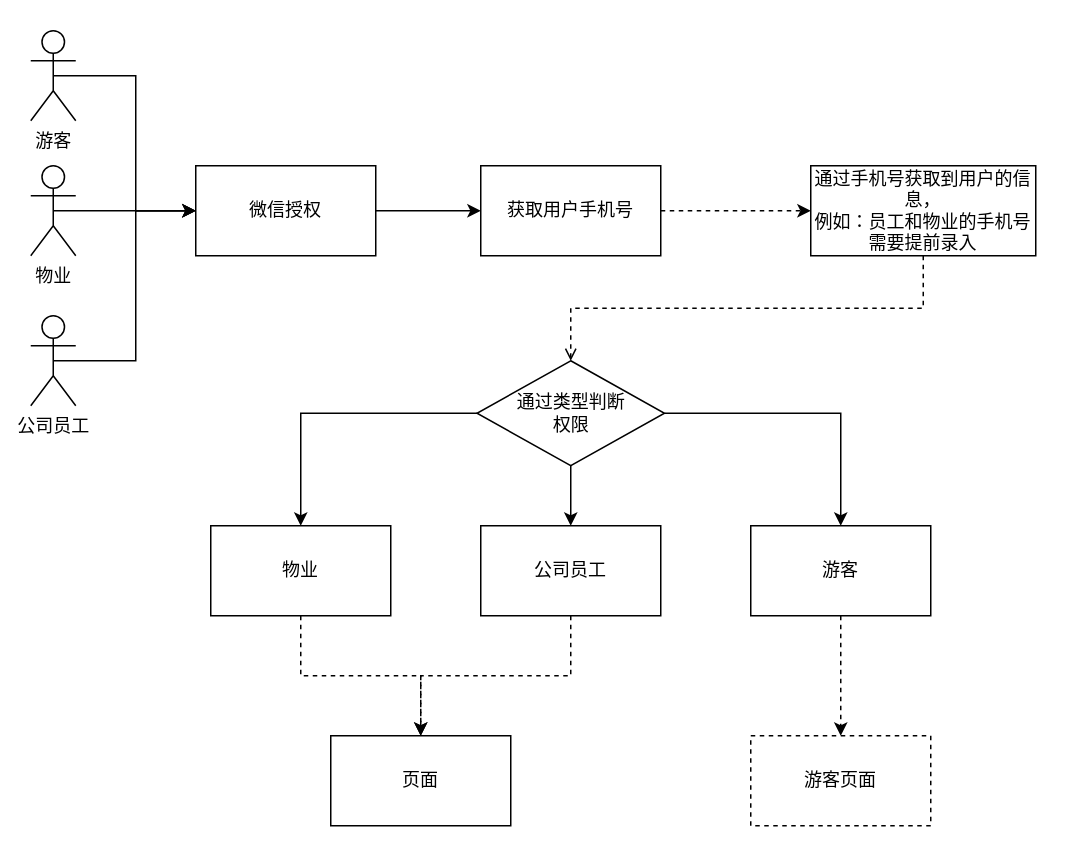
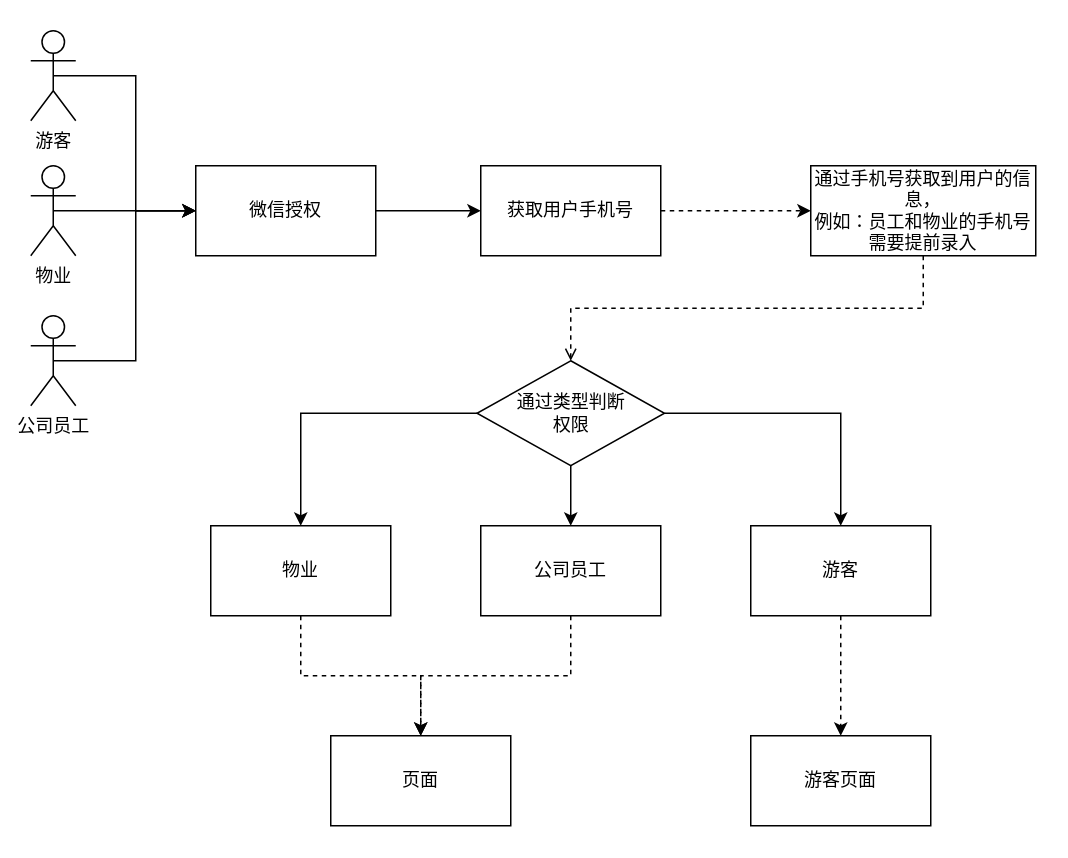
  <mxCell id="0" />
  <mxCell id="1" parent="0" />
  <mxCell id="2" style="edgeStyle=orthogonalEdgeStyle;rounded=0;orthogonalLoop=1;jettySize=auto;html=1;exitX=0.5;exitY=0.5;exitDx=0;exitDy=0;exitPerimeter=0;entryX=0;entryY=0.5;entryDx=0;entryDy=0;" edge="1" parent="1" source="3" target="9"><mxGeometry relative="1" as="geometry" /></mxCell>
  <mxCell id="3" value="游客" style="shape=umlActor;verticalLabelPosition=bottom;verticalAlign=top;html=1;outlineConnect=0;" vertex="1" parent="1"><mxGeometry x="20" y="20" width="30" height="60" as="geometry" /></mxCell>
  <mxCell id="4" style="edgeStyle=orthogonalEdgeStyle;rounded=0;orthogonalLoop=1;jettySize=auto;html=1;exitX=0.5;exitY=0.5;exitDx=0;exitDy=0;exitPerimeter=0;" edge="1" parent="1" source="5" target="9"><mxGeometry relative="1" as="geometry" /></mxCell>
  <mxCell id="5" value="物业" style="shape=umlActor;verticalLabelPosition=bottom;verticalAlign=top;html=1;outlineConnect=0;" vertex="1" parent="1"><mxGeometry x="20" y="110" width="30" height="60" as="geometry" /></mxCell>
  <mxCell id="6" style="edgeStyle=orthogonalEdgeStyle;rounded=0;orthogonalLoop=1;jettySize=auto;html=1;exitX=0.5;exitY=0.5;exitDx=0;exitDy=0;exitPerimeter=0;entryX=0;entryY=0.5;entryDx=0;entryDy=0;" edge="1" parent="1" source="7" target="9"><mxGeometry relative="1" as="geometry" /></mxCell>
  <mxCell id="7" value="公司员工" style="shape=umlActor;verticalLabelPosition=bottom;verticalAlign=top;html=1;outlineConnect=0;" vertex="1" parent="1"><mxGeometry x="20" y="210" width="30" height="60" as="geometry" /></mxCell>
  <mxCell id="8" value="" style="edgeStyle=orthogonalEdgeStyle;rounded=0;orthogonalLoop=1;jettySize=auto;html=1;" edge="1" parent="1" source="9" target="11"><mxGeometry relative="1" as="geometry" /></mxCell>
  <mxCell id="9" value="微信授权" style="rounded=0;whiteSpace=wrap;html=1;" vertex="1" parent="1"><mxGeometry x="130" y="110" width="120" height="60" as="geometry" /></mxCell>
  <mxCell id="10" value="" style="edgeStyle=orthogonalEdgeStyle;rounded=0;orthogonalLoop=1;jettySize=auto;html=1;dashed=1;" edge="1" parent="1" source="11" target="23"><mxGeometry relative="1" as="geometry" /></mxCell>
  <mxCell id="11" value="获取用户手机号" style="rounded=0;whiteSpace=wrap;html=1;" vertex="1" parent="1"><mxGeometry x="320" y="110" width="120" height="60" as="geometry" /></mxCell>
  <mxCell id="12" value="" style="edgeStyle=orthogonalEdgeStyle;rounded=0;orthogonalLoop=1;jettySize=auto;html=1;" edge="1" parent="1" source="15" target="17"><mxGeometry relative="1" as="geometry" /></mxCell>
  <mxCell id="13" value="" style="edgeStyle=orthogonalEdgeStyle;rounded=0;orthogonalLoop=1;jettySize=auto;html=1;" edge="1" parent="1" source="15" target="19"><mxGeometry relative="1" as="geometry" /></mxCell>
  <mxCell id="14" value="" style="edgeStyle=orthogonalEdgeStyle;rounded=0;orthogonalLoop=1;jettySize=auto;html=1;" edge="1" parent="1" source="15" target="21"><mxGeometry relative="1" as="geometry" /></mxCell>
  <mxCell id="15" value="通过类型判断&lt;br&gt;权限" style="rhombus;whiteSpace=wrap;html=1;rounded=0;" vertex="1" parent="1"><mxGeometry x="317.5" y="240" width="125" height="70" as="geometry" /></mxCell>
  <mxCell id="16" value="" style="edgeStyle=orthogonalEdgeStyle;rounded=0;orthogonalLoop=1;jettySize=auto;html=1;dashed=1;" edge="1" parent="1" source="17" target="24"><mxGeometry relative="1" as="geometry" /></mxCell>
  <mxCell id="17" value="物业" style="whiteSpace=wrap;html=1;rounded=0;" vertex="1" parent="1"><mxGeometry x="140" y="350" width="120" height="60" as="geometry" /></mxCell>
  <mxCell id="18" style="edgeStyle=orthogonalEdgeStyle;rounded=0;orthogonalLoop=1;jettySize=auto;html=1;dashed=1;" edge="1" parent="1" source="19" target="24"><mxGeometry relative="1" as="geometry" /></mxCell>
  <mxCell id="19" value="公司员工" style="whiteSpace=wrap;html=1;rounded=0;" vertex="1" parent="1"><mxGeometry x="320" y="350" width="120" height="60" as="geometry" /></mxCell>
  <mxCell id="20" value="" style="edgeStyle=orthogonalEdgeStyle;rounded=0;orthogonalLoop=1;jettySize=auto;html=1;dashed=1;" edge="1" parent="1" source="21" target="25"><mxGeometry relative="1" as="geometry" /></mxCell>
  <mxCell id="21" value="游客" style="whiteSpace=wrap;html=1;rounded=0;" vertex="1" parent="1"><mxGeometry x="500" y="350" width="120" height="60" as="geometry" /></mxCell>
  <mxCell id="22" style="edgeStyle=orthogonalEdgeStyle;rounded=0;orthogonalLoop=1;jettySize=auto;html=1;entryX=0.5;entryY=0;entryDx=0;entryDy=0;dashed=1;exitX=0.5;exitY=1;exitDx=0;exitDy=0;endArrow=open;" edge="1" parent="1" source="23" target="15"><mxGeometry relative="1" as="geometry" /></mxCell>
  <mxCell id="23" value="通过手机号获取到用户的信息，&lt;br&gt;例如：员工和物业的手机号需要提前录入" style="whiteSpace=wrap;html=1;rounded=0;" vertex="1" parent="1"><mxGeometry x="540" y="110" width="150" height="60" as="geometry" /></mxCell>
  <mxCell id="24" value="页面" style="whiteSpace=wrap;html=1;rounded=0;" vertex="1" parent="1"><mxGeometry x="220" y="490" width="120" height="60" as="geometry" /></mxCell>
- <mxCell id="25" value="游客页面" style="whiteSpace=wrap;html=1;rounded=0;dashed=1;" vertex="1" parent="1"><mxGeometry x="500" y="490" width="120" height="60" as="geometry" /></mxCell>
+ <mxCell id="25" value="游客页面" style="whiteSpace=wrap;html=1;rounded=0;" vertex="1" parent="1"><mxGeometry x="500" y="490" width="120" height="60" as="geometry" /></mxCell>
